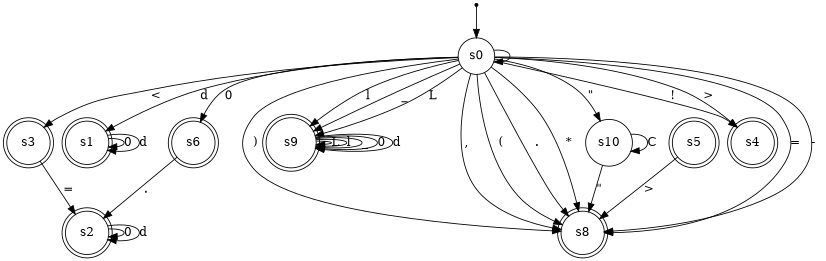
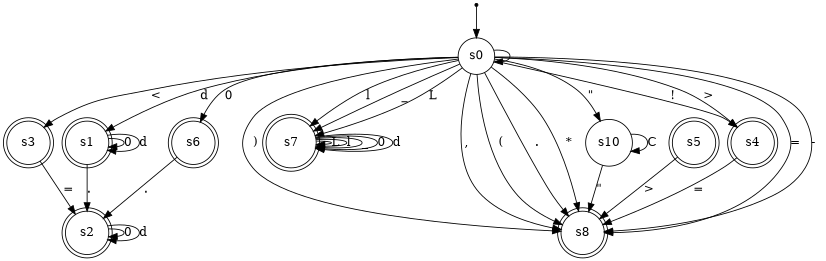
  digraph {
    fontname="DejaVu Serif"
    rankdir=TB
    root=s1
    node [fontname="DejaVu Serif" shape=doublecircle]
    edge [fontname="DejaVu Serif"]
    start [shape=point]
    s0 [shape=circle]
    s1
    s3
    s4
    s6
-   s7 [label=s9]
+   s7
    s8
    s10 [shape=circle]
    s2
    s5
    start -> s0
    s0 -> s0 [label=" "]
    s0 -> s1 [label=d]
    s0 -> s3 [label="<"]
    s0 -> s4 [label="!"]
    s0 -> s4 [label=">"]
    s0 -> s6 [label=0]
    s0 -> s7 [label=_]
    s0 -> s7 [label=L]
    s0 -> s7 [label=l]
    s0 -> s8 [label="="]
    s0 -> s8 [label="-"]
    s0 -> s8 [label=")"]
    s0 -> s8 [label=","]
    s0 -> s8 [label="("]
    s0 -> s8 [label="."]
    s0 -> s8 [label="*"]
    s0 -> s10 [label="\""]
    s1 -> s1 [label=0]
    s1 -> s1 [label=d]
+   s1 -> s2 [label="."]
    s3 -> s2 [label="="]
+   s4 -> s8 [label="="]
    s6 -> s2 [label="."]
    s7 -> s7 [label=L]
    s7 -> s7 [label=l]
    s7 -> s7 [label=_]
    s7 -> s7 [label=0]
    s7 -> s7 [label=d]
    s10 -> s8 [label="\""]
    s10 -> s10 [label=C]
    s2 -> s2 [label=0]
    s2 -> s2 [label=d]
    s5 -> s8 [label=">"]
  }
